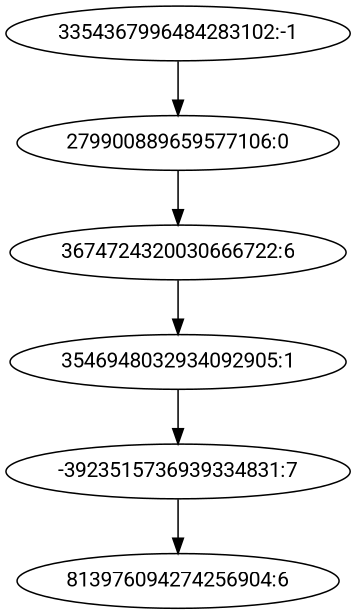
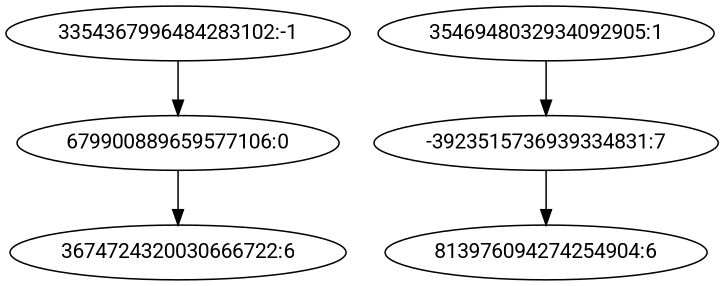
  digraph {
    fontname=Roboto
    node [fontname=Roboto]
    edge [fontname=Roboto]
    n1 [label="3354367996484283102:-1"]
-   n2 [label="279900889659577106:0"]
+   n2 [label="679900889659577106:0"]
    n3 [label="3674724320030666722:6"]
    n4 [label="3546948032934092905:1"]
    n5 [label="-3923515736939334831:7"]
-   n6 [label="813976094274256904:6"]
+   n6 [label="813976094274254904:6"]
    n1 -> n2
    n2 -> n3
-   n3 -> n4
    n4 -> n5
    n5 -> n6
  }
